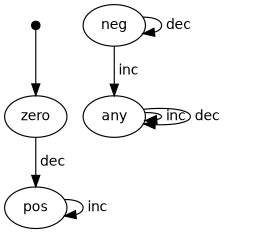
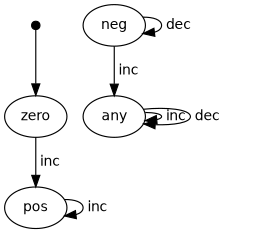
  digraph {
    nodesep=0.2
    rankdir=TB
    ranksep=0.4
    node [fontname=Helvetica fontsize=12.0 margin=0.07]
    edge [fontname=Helvetica fontsize=12.0 margin=0.05]
    "" [height=0.1 shape=point]
    zero
    pos
    neg
    any
    "" -> zero
-   zero -> pos [label=" dec "]
+   zero -> pos [label=" inc "]
    pos -> pos [label=" inc "]
    neg -> neg [label=" dec "]
    neg -> any [label=" inc "]
    any -> any [label=" inc "]
    any -> any [label=" dec "]
  }
